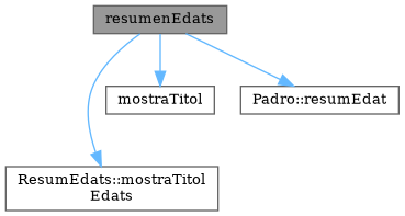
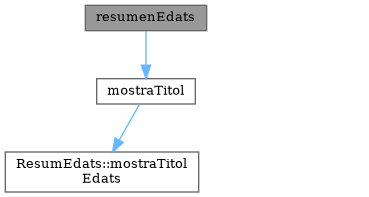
  digraph {
    fontname="DejaVu Serif"
    rankdir=TB
    node [color=grey40 fillcolor=white fontname="DejaVu Serif" fontsize=10 shape=box style=filled]
    edge [color=steelblue1 fontname="DejaVu Serif" fontsize=10 labelfontname=Helvetica labelfontsize=10 style=solid]
    n1 [color=gray40 fillcolor=grey60 fontcolor=black height=0.2 label=resumenEdats width=0.4]
    n2 [height=0.2 label="ResumEdats::mostraTitol\lEdats" width=0.4]
    n3 [height=0.2 label=mostraTitol width=0.4]
-   n4 [height=0.2 label="Padro::resumEdat" width=0.4]
-   n1 -> n2
+   n3 -> n2
    n1 -> n3
-   n1 -> n4
  }
